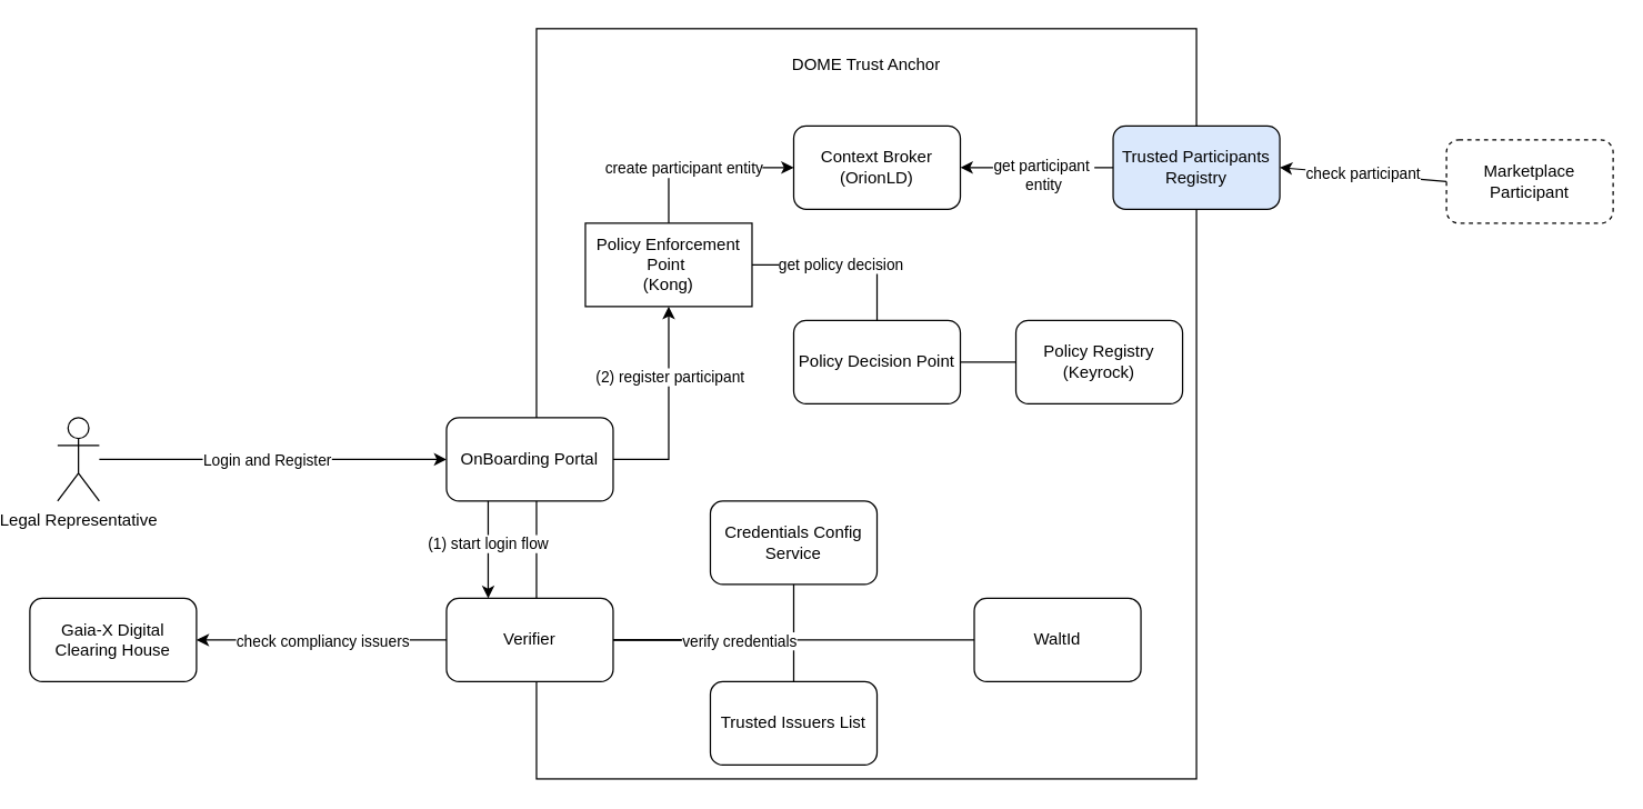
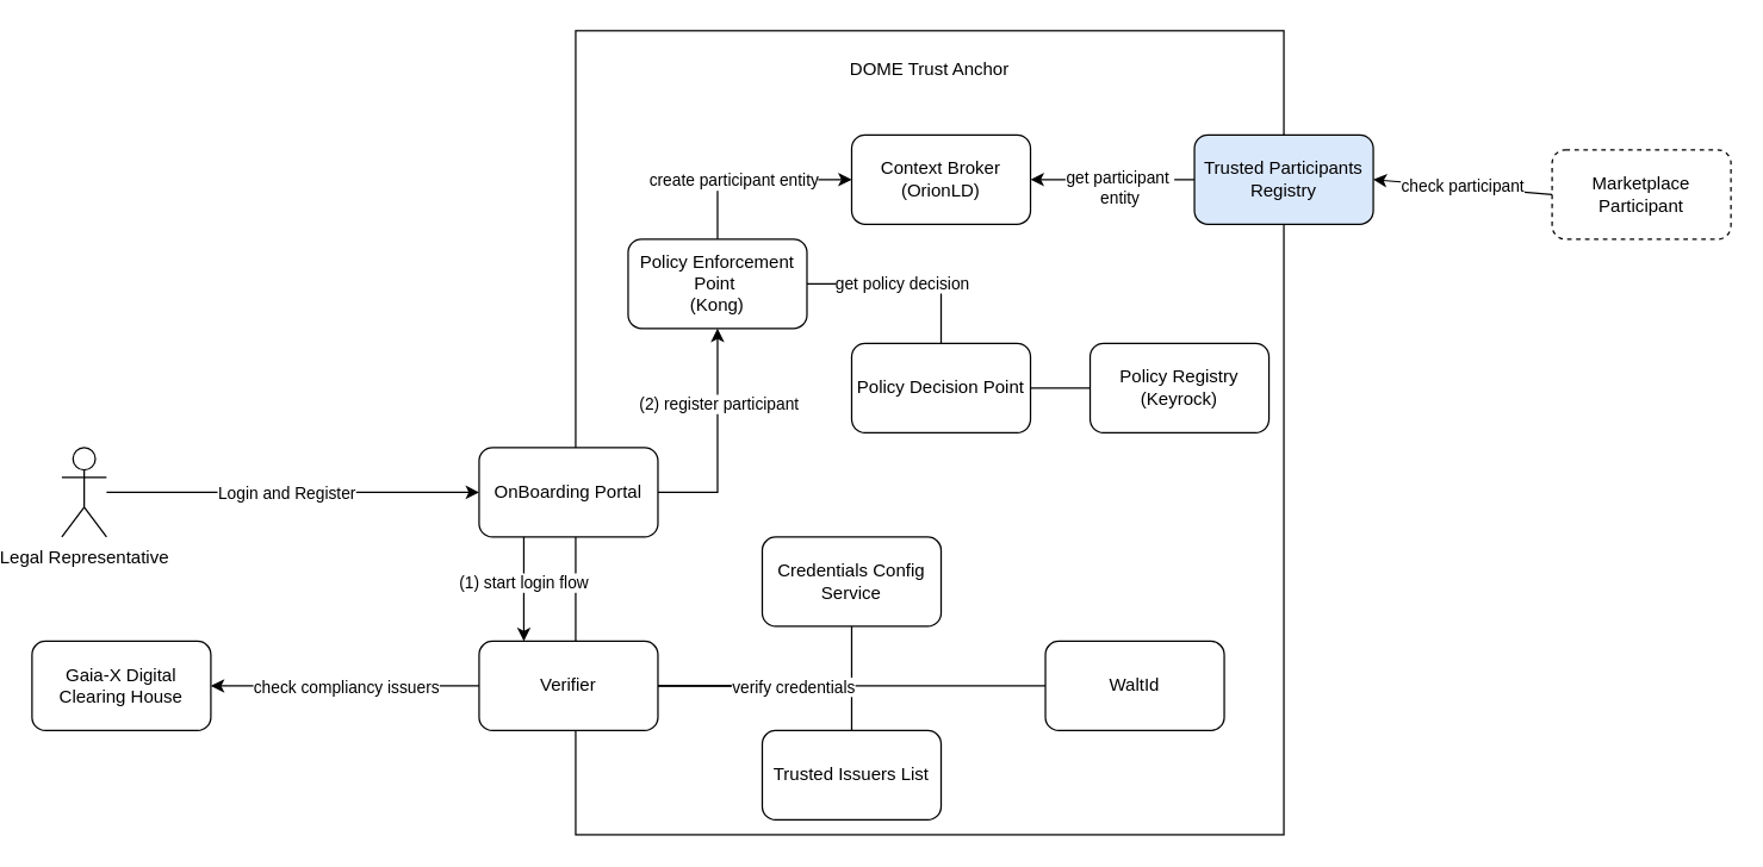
  <mxCell id="0" />
  <mxCell id="1" parent="0" />
  <mxCell id="2" value="&lt;div&gt;&lt;br&gt;&lt;/div&gt;&lt;div&gt;DOME Trust Anchor&lt;/div&gt;&lt;div&gt;&lt;br&gt;&lt;/div&gt;&lt;div&gt;&lt;br&gt;&lt;/div&gt;&lt;div&gt;&lt;br&gt;&lt;/div&gt;&lt;div&gt;&lt;br&gt;&lt;/div&gt;&lt;div&gt;&lt;br&gt;&lt;/div&gt;&lt;div&gt;&lt;br&gt;&lt;/div&gt;&lt;div&gt;&lt;br&gt;&lt;/div&gt;&lt;div&gt;&lt;br&gt;&lt;/div&gt;&lt;div&gt;&lt;br&gt;&lt;/div&gt;&lt;div&gt;&lt;br&gt;&lt;/div&gt;&lt;div&gt;&lt;br&gt;&lt;/div&gt;&lt;div&gt;&lt;br&gt;&lt;/div&gt;&lt;div&gt;&lt;br&gt;&lt;/div&gt;&lt;div&gt;&lt;br&gt;&lt;/div&gt;&lt;div&gt;&lt;br&gt;&lt;/div&gt;&lt;div&gt;&lt;br&gt;&lt;/div&gt;&lt;div&gt;&lt;br&gt;&lt;/div&gt;&lt;div&gt;&lt;br&gt;&lt;/div&gt;&lt;div&gt;&lt;br&gt;&lt;/div&gt;&lt;div&gt;&lt;br&gt;&lt;/div&gt;&lt;div&gt;&lt;br&gt;&lt;/div&gt;&lt;div&gt;&lt;br&gt;&lt;/div&gt;&lt;div&gt;&lt;br&gt;&lt;/div&gt;&lt;div&gt;&lt;br&gt;&lt;/div&gt;&lt;div&gt;&lt;br&gt;&lt;/div&gt;&lt;div&gt;&lt;br&gt;&lt;/div&gt;&lt;div&gt;&lt;br&gt;&lt;/div&gt;&lt;div&gt;&lt;br&gt;&lt;/div&gt;&lt;div&gt;&lt;br&gt;&lt;/div&gt;&lt;div&gt;&lt;br&gt;&lt;/div&gt;&lt;div&gt;&lt;br&gt;&lt;/div&gt;&lt;div&gt;&lt;br&gt;&lt;/div&gt;&lt;div&gt;&lt;br&gt;&lt;/div&gt;&lt;div&gt;&lt;br&gt;&lt;/div&gt;&lt;div&gt;&lt;br&gt;&lt;/div&gt;" style="rounded=0;whiteSpace=wrap;html=1;" vertex="1" parent="1"><mxGeometry x="384.8" y="20" width="475.2" height="540" as="geometry" /></mxCell>
  <mxCell id="3" value="Gaia-X Digital Clearing House" style="rounded=1;whiteSpace=wrap;html=1;" vertex="1" parent="1"><mxGeometry x="20" y="430" width="120" height="60" as="geometry" /></mxCell>
  <mxCell id="4" value="Credentials Config Service" style="rounded=1;whiteSpace=wrap;html=1;" vertex="1" parent="1"><mxGeometry x="510" y="360" width="120" height="60" as="geometry" /></mxCell>
  <mxCell id="5" value="&lt;div&gt;Policy Registry&lt;/div&gt;&lt;div&gt;(Keyrock)&lt;br&gt;&lt;/div&gt;" style="rounded=1;whiteSpace=wrap;html=1;" vertex="1" parent="1"><mxGeometry x="730" y="230" width="120" height="60" as="geometry" /></mxCell>
- <mxCell id="6" value="&lt;div&gt;Policy Enforcement Point&amp;nbsp;&lt;/div&gt;&lt;div&gt;(Kong)&lt;br&gt;&lt;/div&gt;" style="whiteSpace=wrap;html=1;rounded=0;" vertex="1" parent="1"><mxGeometry x="420" y="160" width="120" height="60" as="geometry" /></mxCell>
+ <mxCell id="6" value="&lt;div&gt;Policy Enforcement Point&amp;nbsp;&lt;/div&gt;&lt;div&gt;(Kong)&lt;br&gt;&lt;/div&gt;" style="rounded=1;whiteSpace=wrap;html=1;" vertex="1" parent="1"><mxGeometry x="420" y="160" width="120" height="60" as="geometry" /></mxCell>
  <mxCell id="7" value="Context Broker (OrionLD)" style="rounded=1;whiteSpace=wrap;html=1;" vertex="1" parent="1"><mxGeometry x="570" y="90" width="120" height="60" as="geometry" /></mxCell>
  <mxCell id="8" value="Policy Decision Point" style="rounded=1;whiteSpace=wrap;html=1;" vertex="1" parent="1"><mxGeometry x="570" y="230" width="120" height="60" as="geometry" /></mxCell>
  <mxCell id="9" value="OnBoarding Portal" style="rounded=1;whiteSpace=wrap;html=1;" vertex="1" parent="1"><mxGeometry x="320" y="300" width="120" height="60" as="geometry" /></mxCell>
  <mxCell id="10" value="Trusted Issuers List" style="rounded=1;whiteSpace=wrap;html=1;" vertex="1" parent="1"><mxGeometry x="510" y="490" width="120" height="60" as="geometry" /></mxCell>
  <mxCell id="11" value="Trusted Participants Registry" style="rounded=1;whiteSpace=wrap;html=1;fillColor=#dae8fc;" vertex="1" parent="1"><mxGeometry x="800" y="90" width="120" height="60" as="geometry" /></mxCell>
  <mxCell id="12" value="Verifier" style="rounded=1;whiteSpace=wrap;html=1;" vertex="1" parent="1"><mxGeometry x="320" y="430" width="120" height="60" as="geometry" /></mxCell>
  <mxCell id="13" value="WaltId" style="rounded=1;whiteSpace=wrap;html=1;" vertex="1" parent="1"><mxGeometry x="700" y="430" width="120" height="60" as="geometry" /></mxCell>
  <mxCell id="14" value="Legal Representative" style="shape=umlActor;verticalLabelPosition=bottom;verticalAlign=top;html=1;outlineConnect=0;" vertex="1" parent="1"><mxGeometry x="40" y="300" width="30" height="60" as="geometry" /></mxCell>
  <mxCell id="15" value="" style="endArrow=classic;html=1;rounded=0;entryX=0;entryY=0.5;entryDx=0;entryDy=0;" edge="1" parent="1" source="14" target="9"><mxGeometry width="50" height="50" relative="1" as="geometry"><mxPoint x="200" y="300" as="sourcePoint" /><mxPoint x="250" y="250" as="targetPoint" /></mxGeometry></mxCell>
  <mxCell id="16" value="Login and Register" style="edgeLabel;html=1;align=center;verticalAlign=middle;resizable=0;points=[];" vertex="1" connectable="0" parent="15"><mxGeometry x="-0.208" y="-3" relative="1" as="geometry"><mxPoint x="21" y="-3" as="offset" /></mxGeometry></mxCell>
  <mxCell id="17" value="" style="endArrow=classic;html=1;rounded=0;exitX=0.25;exitY=1;exitDx=0;exitDy=0;entryX=0.25;entryY=0;entryDx=0;entryDy=0;" edge="1" parent="1" source="9" target="12"><mxGeometry width="50" height="50" relative="1" as="geometry"><mxPoint x="180" y="460" as="sourcePoint" /><mxPoint x="230" y="410" as="targetPoint" /></mxGeometry></mxCell>
  <mxCell id="18" value="(1) start login flow" style="edgeLabel;html=1;align=center;verticalAlign=middle;resizable=0;points=[];" vertex="1" connectable="0" parent="17"><mxGeometry x="-0.143" y="-1" relative="1" as="geometry"><mxPoint as="offset" /></mxGeometry></mxCell>
  <mxCell id="19" value="" style="endArrow=none;html=1;rounded=0;entryX=0.5;entryY=1;entryDx=0;entryDy=0;exitX=1;exitY=0.5;exitDx=0;exitDy=0;" edge="1" parent="1" source="12" target="4"><mxGeometry width="50" height="50" relative="1" as="geometry"><mxPoint x="450" y="480" as="sourcePoint" /><mxPoint x="580" y="450" as="targetPoint" /><Array as="points"><mxPoint x="570" y="460" /></Array></mxGeometry></mxCell>
  <mxCell id="20" value="" style="endArrow=none;html=1;rounded=0;exitX=1;exitY=0.5;exitDx=0;exitDy=0;entryX=0.5;entryY=0;entryDx=0;entryDy=0;" edge="1" parent="1" source="12" target="10"><mxGeometry width="50" height="50" relative="1" as="geometry"><mxPoint x="110" y="450" as="sourcePoint" /><mxPoint x="160" y="400" as="targetPoint" /><Array as="points"><mxPoint x="570" y="460" /></Array></mxGeometry></mxCell>
  <mxCell id="21" value="" style="endArrow=none;html=1;rounded=0;exitX=1;exitY=0.5;exitDx=0;exitDy=0;entryX=0;entryY=0.5;entryDx=0;entryDy=0;" edge="1" parent="1" source="12" target="13"><mxGeometry width="50" height="50" relative="1" as="geometry"><mxPoint x="200" y="540" as="sourcePoint" /><mxPoint x="250" y="490" as="targetPoint" /></mxGeometry></mxCell>
  <mxCell id="22" value="verify credentials" style="edgeLabel;html=1;align=center;verticalAlign=middle;resizable=0;points=[];" vertex="1" connectable="0" parent="21"><mxGeometry x="-0.608" y="-1" relative="1" as="geometry"><mxPoint x="39" y="-1" as="offset" /></mxGeometry></mxCell>
  <mxCell id="23" value="" style="endArrow=classic;html=1;rounded=0;exitX=1;exitY=0.5;exitDx=0;exitDy=0;entryX=0.5;entryY=1;entryDx=0;entryDy=0;" edge="1" parent="1" source="9" target="6"><mxGeometry width="50" height="50" relative="1" as="geometry"><mxPoint x="220" y="250" as="sourcePoint" /><mxPoint x="270" y="200" as="targetPoint" /><Array as="points"><mxPoint x="480" y="330" /></Array></mxGeometry></mxCell>
  <mxCell id="24" value="(2) register participant" style="edgeLabel;html=1;align=center;verticalAlign=middle;resizable=0;points=[];" vertex="1" connectable="0" parent="23"><mxGeometry x="-0.027" relative="1" as="geometry"><mxPoint y="-27" as="offset" /></mxGeometry></mxCell>
  <mxCell id="25" value="" style="endArrow=none;html=1;rounded=0;exitX=1;exitY=0.5;exitDx=0;exitDy=0;entryX=0.5;entryY=0;entryDx=0;entryDy=0;" edge="1" parent="1" source="6" target="8"><mxGeometry width="50" height="50" relative="1" as="geometry"><mxPoint x="140" y="220" as="sourcePoint" /><mxPoint x="190" y="170" as="targetPoint" /><Array as="points"><mxPoint x="630" y="190" /></Array></mxGeometry></mxCell>
  <mxCell id="26" value="get policy decision" style="edgeLabel;html=1;align=center;verticalAlign=middle;resizable=0;points=[];" vertex="1" connectable="0" parent="25"><mxGeometry x="-0.031" y="1" relative="1" as="geometry"><mxPoint as="offset" /></mxGeometry></mxCell>
  <mxCell id="27" value="" style="endArrow=none;html=1;rounded=0;entryX=0;entryY=0.5;entryDx=0;entryDy=0;exitX=1;exitY=0.5;exitDx=0;exitDy=0;" edge="1" parent="1" source="8" target="5"><mxGeometry width="50" height="50" relative="1" as="geometry"><mxPoint x="320" y="680" as="sourcePoint" /><mxPoint x="370" y="630" as="targetPoint" /></mxGeometry></mxCell>
  <mxCell id="28" value="" style="endArrow=classic;html=1;rounded=0;exitX=0.5;exitY=0;exitDx=0;exitDy=0;entryX=0;entryY=0.5;entryDx=0;entryDy=0;" edge="1" parent="1" source="6" target="7"><mxGeometry width="50" height="50" relative="1" as="geometry"><mxPoint x="100" y="130" as="sourcePoint" /><mxPoint x="150" y="80" as="targetPoint" /><Array as="points"><mxPoint x="480" y="120" /></Array></mxGeometry></mxCell>
  <mxCell id="29" value="create participant entity" style="edgeLabel;html=1;align=center;verticalAlign=middle;resizable=0;points=[];" vertex="1" connectable="0" parent="28"><mxGeometry x="-0.046" y="-3" relative="1" as="geometry"><mxPoint x="-12" y="-3" as="offset" /></mxGeometry></mxCell>
  <mxCell id="30" value="Marketplace Participant" style="rounded=1;whiteSpace=wrap;html=1;dashed=1;" vertex="1" parent="1"><mxGeometry x="1040" y="100" width="120" height="60" as="geometry" /></mxCell>
  <mxCell id="31" value="check participant" style="endArrow=classic;html=1;rounded=0;exitX=0;exitY=0.5;exitDx=0;exitDy=0;entryX=1;entryY=0.5;entryDx=0;entryDy=0;" edge="1" parent="1" source="30" target="11"><mxGeometry width="50" height="50" relative="1" as="geometry"><mxPoint x="940" y="230" as="sourcePoint" /><mxPoint x="990" y="180" as="targetPoint" /></mxGeometry></mxCell>
  <mxCell id="32" value="" style="endArrow=classic;html=1;rounded=0;exitX=0;exitY=0.5;exitDx=0;exitDy=0;entryX=1;entryY=0.5;entryDx=0;entryDy=0;" edge="1" parent="1" source="11" target="7"><mxGeometry width="50" height="50" relative="1" as="geometry"><mxPoint x="1010" y="290" as="sourcePoint" /><mxPoint x="1060" y="240" as="targetPoint" /></mxGeometry></mxCell>
  <mxCell id="33" value="&lt;div&gt;get participant&amp;nbsp;&lt;/div&gt;&lt;div&gt;entity&lt;/div&gt;" style="edgeLabel;html=1;align=center;verticalAlign=middle;resizable=0;points=[];" vertex="1" connectable="0" parent="32"><mxGeometry x="-0.073" y="5" relative="1" as="geometry"><mxPoint as="offset" /></mxGeometry></mxCell>
  <mxCell id="34" value="" style="endArrow=classic;html=1;rounded=0;exitX=0;exitY=0.5;exitDx=0;exitDy=0;" edge="1" parent="1" source="12" target="3"><mxGeometry width="50" height="50" relative="1" as="geometry"><mxPoint x="240" y="550" as="sourcePoint" /><mxPoint x="290" y="500" as="targetPoint" /></mxGeometry></mxCell>
  <mxCell id="35" value="check compliancy issuers" style="edgeLabel;html=1;align=center;verticalAlign=middle;resizable=0;points=[];" vertex="1" connectable="0" parent="34"><mxGeometry x="0.289" y="2" relative="1" as="geometry"><mxPoint x="26" y="-2" as="offset" /></mxGeometry></mxCell>
